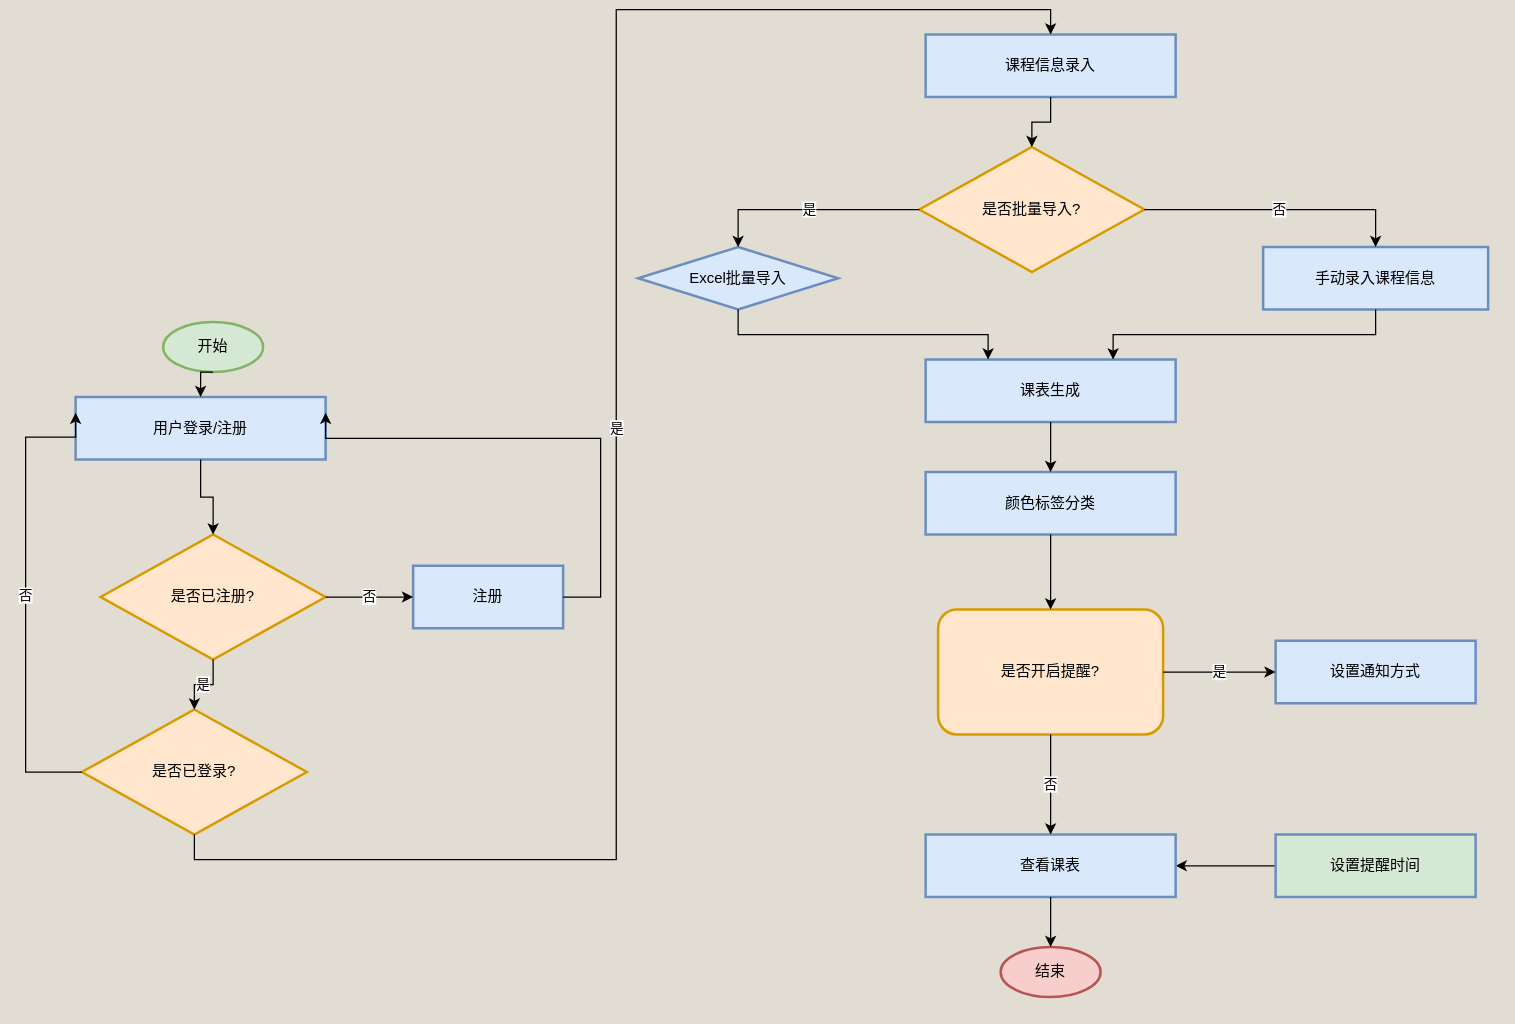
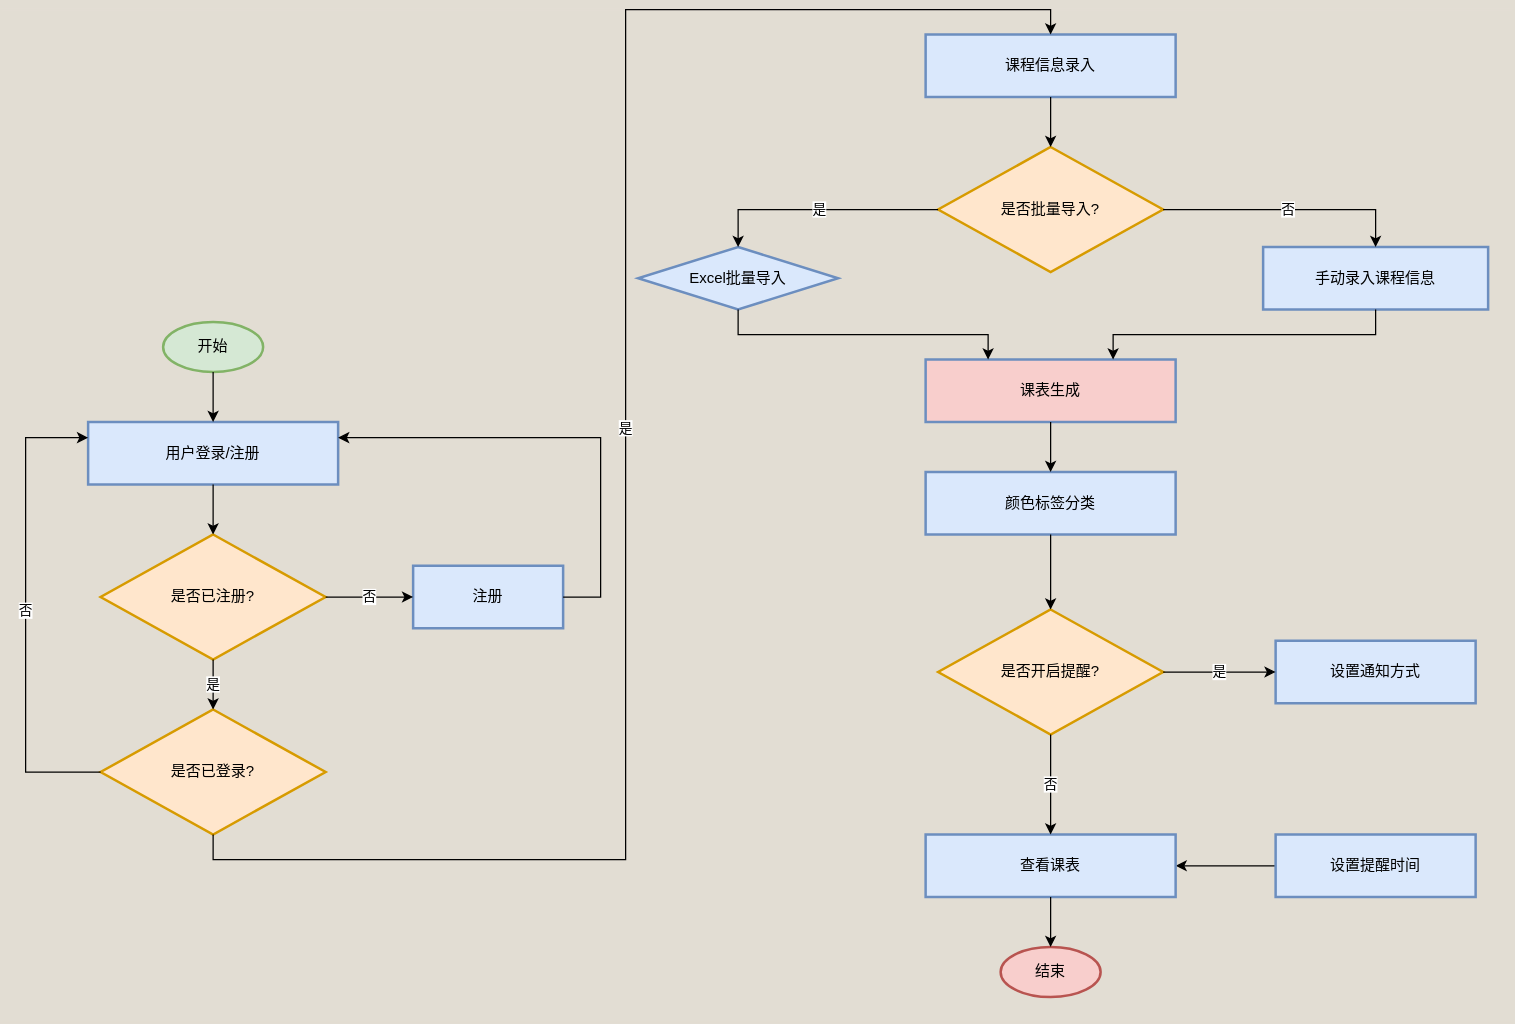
  <mxCell id="0" />
  <mxCell id="1" parent="0" />
  <mxCell id="2" value="开始" style="ellipse;whiteSpace=wrap;html=1;rounded=1;arcSize=50;strokeWidth=2;fillColor=#d5e8d4;strokeColor=#82b366;" parent="1" vertex="1"><mxGeometry x="130" y="250" width="80" height="40" as="geometry" /></mxCell>
- <mxCell id="3" value="用户登录/注册" style="whiteSpace=wrap;html=1;strokeWidth=2;fillColor=#dae8fc;strokeColor=#6c8ebf;" parent="1" vertex="1"><mxGeometry x="60" y="310" width="200" height="50" as="geometry" /></mxCell>
+ <mxCell id="3" value="用户登录/注册" style="whiteSpace=wrap;html=1;strokeWidth=2;fillColor=#dae8fc;strokeColor=#6c8ebf;" parent="1" vertex="1"><mxGeometry x="70" y="330" width="200" height="50" as="geometry" /></mxCell>
  <mxCell id="4" value="是否已注册?" style="rhombus;whiteSpace=wrap;html=1;strokeWidth=2;fillColor=#ffe6cc;strokeColor=#d79b00;" parent="1" vertex="1"><mxGeometry x="80" y="420" width="180" height="100" as="geometry" /></mxCell>
  <mxCell id="5" value="注册" style="whiteSpace=wrap;html=1;strokeWidth=2;fillColor=#dae8fc;strokeColor=#6c8ebf;" parent="1" vertex="1"><mxGeometry x="330" y="445" width="120" height="50" as="geometry" /></mxCell>
- <mxCell id="6" value="是否已登录?" style="rhombus;whiteSpace=wrap;html=1;strokeWidth=2;fillColor=#ffe6cc;strokeColor=#d79b00;" parent="1" vertex="1"><mxGeometry x="65" y="560" width="180" height="100" as="geometry" /></mxCell>
+ <mxCell id="6" value="是否已登录?" style="rhombus;whiteSpace=wrap;html=1;strokeWidth=2;fillColor=#ffe6cc;strokeColor=#d79b00;" parent="1" vertex="1"><mxGeometry x="80" y="560" width="180" height="100" as="geometry" /></mxCell>
  <mxCell id="7" value="课程信息录入" style="whiteSpace=wrap;html=1;strokeWidth=2;fillColor=#dae8fc;strokeColor=#6c8ebf;" parent="1" vertex="1"><mxGeometry x="740" y="20" width="200" height="50" as="geometry" /></mxCell>
- <mxCell id="8" value="是否批量导入?" style="rhombus;whiteSpace=wrap;html=1;strokeWidth=2;fillColor=#ffe6cc;strokeColor=#d79b00;" parent="1" vertex="1"><mxGeometry x="735" y="110" width="180" height="100" as="geometry" /></mxCell>
+ <mxCell id="8" value="是否批量导入?" style="rhombus;whiteSpace=wrap;html=1;strokeWidth=2;fillColor=#ffe6cc;strokeColor=#d79b00;" parent="1" vertex="1"><mxGeometry x="750" y="110" width="180" height="100" as="geometry" /></mxCell>
  <mxCell id="9" value="Excel批量导入" style="rhombus;whiteSpace=wrap;html=1;strokeWidth=2;fillColor=#dae8fc;strokeColor=#6c8ebf;" parent="1" vertex="1"><mxGeometry x="510" y="190" width="160" height="50" as="geometry" /></mxCell>
- <mxCell id="10" value="课表生成" style="whiteSpace=wrap;html=1;strokeWidth=2;fillColor=#dae8fc;strokeColor=#6c8ebf;" parent="1" vertex="1"><mxGeometry x="740" y="280" width="200" height="50" as="geometry" /></mxCell>
+ <mxCell id="10" value="课表生成" style="whiteSpace=wrap;html=1;strokeWidth=2;fillColor=#f8cecc;strokeColor=#6c8ebf;" parent="1" vertex="1"><mxGeometry x="740" y="280" width="200" height="50" as="geometry" /></mxCell>
  <mxCell id="11" value="手动录入课程信息" style="whiteSpace=wrap;html=1;strokeWidth=2;fillColor=#dae8fc;strokeColor=#6c8ebf;" parent="1" vertex="1"><mxGeometry x="1010" y="190" width="180" height="50" as="geometry" /></mxCell>
  <mxCell id="12" value="颜色标签分类" style="whiteSpace=wrap;html=1;strokeWidth=2;fillColor=#dae8fc;strokeColor=#6c8ebf;" parent="1" vertex="1"><mxGeometry x="740" y="370" width="200" height="50" as="geometry" /></mxCell>
- <mxCell id="13" value="是否开启提醒?" style="whiteSpace=wrap;html=1;strokeWidth=2;fillColor=#ffe6cc;strokeColor=#d79b00;rounded=1;" parent="1" vertex="1"><mxGeometry x="750" y="480" width="180" height="100" as="geometry" /></mxCell>
+ <mxCell id="13" value="是否开启提醒?" style="rhombus;whiteSpace=wrap;html=1;strokeWidth=2;fillColor=#ffe6cc;strokeColor=#d79b00;" parent="1" vertex="1"><mxGeometry x="750" y="480" width="180" height="100" as="geometry" /></mxCell>
  <mxCell id="14" value="设置通知方式" style="whiteSpace=wrap;html=1;strokeWidth=2;fillColor=#dae8fc;strokeColor=#6c8ebf;" parent="1" vertex="1"><mxGeometry x="1020" y="505" width="160" height="50" as="geometry" /></mxCell>
  <mxCell id="15" style="edgeStyle=orthogonalEdgeStyle;rounded=0;orthogonalLoop=1;jettySize=auto;html=1;exitX=0;exitY=0.5;exitDx=0;exitDy=0;entryX=1;entryY=0.5;entryDx=0;entryDy=0;" edge="1" parent="1" source="16" target="17"><mxGeometry relative="1" as="geometry" /></mxCell>
- <mxCell id="16" value="设置提醒时间" style="whiteSpace=wrap;html=1;strokeWidth=2;fillColor=#d5e8d4;strokeColor=#6c8ebf;" parent="1" vertex="1"><mxGeometry x="1020" y="660" width="160" height="50" as="geometry" /></mxCell>
+ <mxCell id="16" value="设置提醒时间" style="whiteSpace=wrap;html=1;strokeWidth=2;fillColor=#dae8fc;strokeColor=#6c8ebf;" parent="1" vertex="1"><mxGeometry x="1020" y="660" width="160" height="50" as="geometry" /></mxCell>
  <mxCell id="17" value="查看课表" style="whiteSpace=wrap;html=1;strokeWidth=2;fillColor=#dae8fc;strokeColor=#6c8ebf;" parent="1" vertex="1"><mxGeometry x="740" y="660" width="200" height="50" as="geometry" /></mxCell>
  <mxCell id="18" value="结束" style="ellipse;whiteSpace=wrap;html=1;rounded=1;arcSize=50;strokeWidth=2;fillColor=#f8cecc;strokeColor=#b85450;" parent="1" vertex="1"><mxGeometry x="800" y="750" width="80" height="40" as="geometry" /></mxCell>
  <mxCell id="19" value="" style="edgeStyle=orthogonalEdgeStyle;rounded=0;orthogonalLoop=1;jettySize=auto;html=1;exitX=0.5;exitY=1;exitDx=0;exitDy=0;entryX=0.5;entryY=0;entryDx=0;entryDy=0;" parent="1" source="2" target="3" edge="1"><mxGeometry relative="1" as="geometry" /></mxCell>
  <mxCell id="20" value="" style="edgeStyle=orthogonalEdgeStyle;rounded=0;orthogonalLoop=1;jettySize=auto;html=1;exitX=0.5;exitY=1;exitDx=0;exitDy=0;entryX=0.5;entryY=0;entryDx=0;entryDy=0;" parent="1" source="3" target="4" edge="1"><mxGeometry relative="1" as="geometry" /></mxCell>
  <mxCell id="21" value="否" style="edgeStyle=orthogonalEdgeStyle;rounded=0;orthogonalLoop=1;jettySize=auto;html=1;exitX=1;exitY=0.5;exitDx=0;exitDy=0;entryX=0;entryY=0.5;entryDx=0;entryDy=0;" parent="1" source="4" target="5" edge="1"><mxGeometry relative="1" as="geometry" /></mxCell>
  <mxCell id="22" value="" style="edgeStyle=orthogonalEdgeStyle;rounded=0;orthogonalLoop=1;jettySize=auto;html=1;exitX=1;exitY=0.5;exitDx=0;exitDy=0;entryX=1;entryY=0.25;entryDx=0;entryDy=0;" parent="1" source="5" target="3" edge="1"><mxGeometry relative="1" as="geometry"><Array as="points"><mxPoint x="480" y="470" /><mxPoint x="480" y="343" /></Array></mxGeometry></mxCell>
  <mxCell id="23" value="是" style="edgeStyle=orthogonalEdgeStyle;rounded=0;orthogonalLoop=1;jettySize=auto;html=1;exitX=0.5;exitY=1;exitDx=0;exitDy=0;entryX=0.5;entryY=0;entryDx=0;entryDy=0;" parent="1" source="4" target="6" edge="1"><mxGeometry relative="1" as="geometry" /></mxCell>
  <mxCell id="24" value="否" style="edgeStyle=orthogonalEdgeStyle;rounded=0;orthogonalLoop=1;jettySize=auto;html=1;exitX=0;exitY=0.5;exitDx=0;exitDy=0;entryX=0;entryY=0.25;entryDx=0;entryDy=0;" parent="1" source="6" target="3" edge="1"><mxGeometry relative="1" as="geometry"><Array as="points"><mxPoint x="20" y="610" /><mxPoint x="20" y="342" /></Array></mxGeometry></mxCell>
  <mxCell id="25" value="是" style="edgeStyle=orthogonalEdgeStyle;rounded=0;orthogonalLoop=1;jettySize=auto;html=1;exitX=0.5;exitY=1;exitDx=0;exitDy=0;entryX=0.5;entryY=0;entryDx=0;entryDy=0;" parent="1" source="6" target="7" edge="1"><mxGeometry relative="1" as="geometry" /></mxCell>
  <mxCell id="26" value="" style="edgeStyle=orthogonalEdgeStyle;rounded=0;orthogonalLoop=1;jettySize=auto;html=1;exitX=0.5;exitY=1;exitDx=0;exitDy=0;entryX=0.5;entryY=0;entryDx=0;entryDy=0;" parent="1" source="7" target="8" edge="1"><mxGeometry relative="1" as="geometry" /></mxCell>
  <mxCell id="27" value="是" style="edgeStyle=orthogonalEdgeStyle;rounded=0;orthogonalLoop=1;jettySize=auto;html=1;exitX=0;exitY=0.5;exitDx=0;exitDy=0;entryX=0.5;entryY=0;entryDx=0;entryDy=0;" parent="1" source="8" target="9" edge="1"><mxGeometry relative="1" as="geometry"><Array as="points"><mxPoint x="590" y="160" /></Array></mxGeometry></mxCell>
  <mxCell id="28" value="" style="edgeStyle=orthogonalEdgeStyle;rounded=0;orthogonalLoop=1;jettySize=auto;html=1;exitX=0.5;exitY=1;exitDx=0;exitDy=0;entryX=0.75;entryY=0;entryDx=0;entryDy=0;" parent="1" source="11" target="10" edge="1"><mxGeometry relative="1" as="geometry"><Array as="points"><mxPoint x="1100" y="260" /><mxPoint x="890" y="260" /></Array></mxGeometry></mxCell>
  <mxCell id="29" value="否" style="edgeStyle=orthogonalEdgeStyle;rounded=0;orthogonalLoop=1;jettySize=auto;html=1;exitX=1;exitY=0.5;exitDx=0;exitDy=0;entryX=0.5;entryY=0;entryDx=0;entryDy=0;" parent="1" source="8" target="11" edge="1"><mxGeometry relative="1" as="geometry"><Array as="points"><mxPoint x="1100" y="160" /></Array></mxGeometry></mxCell>
  <mxCell id="30" value="" style="edgeStyle=orthogonalEdgeStyle;rounded=0;orthogonalLoop=1;jettySize=auto;html=1;exitX=0.5;exitY=1;exitDx=0;exitDy=0;entryX=0.25;entryY=0;entryDx=0;entryDy=0;" parent="1" source="9" target="10" edge="1"><mxGeometry relative="1" as="geometry"><Array as="points"><mxPoint x="590" y="260" /><mxPoint x="790" y="260" /></Array></mxGeometry></mxCell>
  <mxCell id="31" value="" style="edgeStyle=orthogonalEdgeStyle;rounded=0;orthogonalLoop=1;jettySize=auto;html=1;exitX=0.5;exitY=1;exitDx=0;exitDy=0;entryX=0.5;entryY=0;entryDx=0;entryDy=0;" parent="1" source="10" target="12" edge="1"><mxGeometry relative="1" as="geometry" /></mxCell>
  <mxCell id="32" value="" style="edgeStyle=orthogonalEdgeStyle;rounded=0;orthogonalLoop=1;jettySize=auto;html=1;entryX=0.5;entryY=0;entryDx=0;entryDy=0;exitX=0.5;exitY=1;exitDx=0;exitDy=0;" parent="1" source="12" target="13" edge="1"><mxGeometry relative="1" as="geometry"><mxPoint x="840" y="440" as="sourcePoint" /></mxGeometry></mxCell>
  <mxCell id="33" value="是" style="edgeStyle=orthogonalEdgeStyle;rounded=0;orthogonalLoop=1;jettySize=auto;html=1;exitX=1;exitY=0.5;exitDx=0;exitDy=0;entryX=0;entryY=0.5;entryDx=0;entryDy=0;" parent="1" source="13" target="14" edge="1"><mxGeometry relative="1" as="geometry" /></mxCell>
  <mxCell id="34" value="否" style="edgeStyle=orthogonalEdgeStyle;rounded=0;orthogonalLoop=1;jettySize=auto;html=1;exitX=0.5;exitY=1;exitDx=0;exitDy=0;entryX=0.5;entryY=0;entryDx=0;entryDy=0;" parent="1" source="13" target="17" edge="1"><mxGeometry relative="1" as="geometry" /></mxCell>
  <mxCell id="35" value="" style="edgeStyle=orthogonalEdgeStyle;rounded=0;orthogonalLoop=1;jettySize=auto;html=1;exitX=0.5;exitY=1;exitDx=0;exitDy=0;entryX=0.5;entryY=0;entryDx=0;entryDy=0;" parent="1" source="17" target="18" edge="1"><mxGeometry relative="1" as="geometry" /></mxCell>
